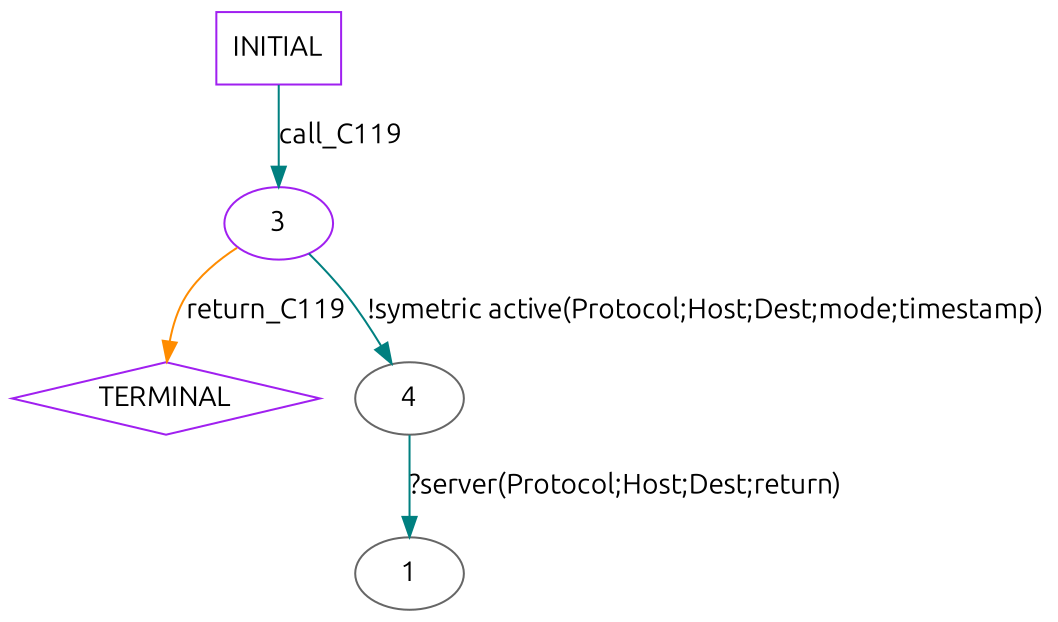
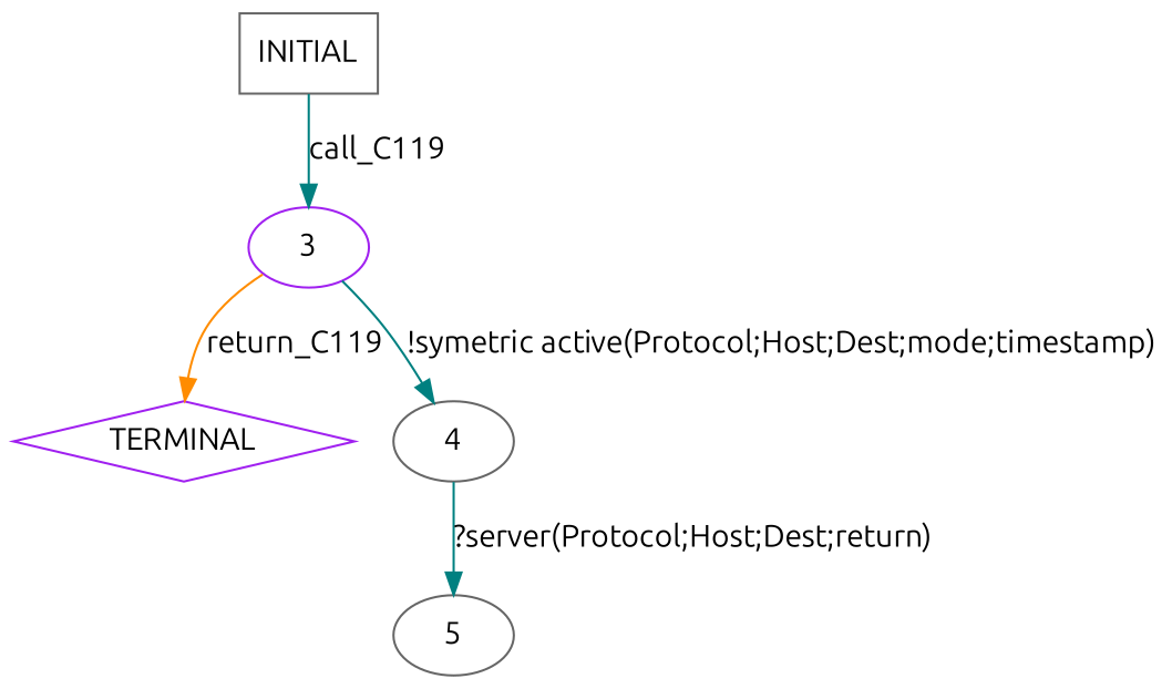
  digraph {
    fontname=Ubuntu
    node [color=gray40 fontname=Ubuntu]
    edge [color=teal fontname=Ubuntu]
-   n1 [color=purple label=INITIAL shape=box]
+   n1 [label=INITIAL shape=box]
    n2 [color=purple label=3]
    n3 [color=purple label=TERMINAL shape=diamond]
    n4 [label=4]
-   n5 [label=1]
+   n5 [label=5]
    n1 -> n2 [label=call_C119]
    n2 -> n3 [color=darkorange label=return_C119]
    n2 -> n4 [label="!symetric active(Protocol;Host;Dest;mode;timestamp)"]
    n4 -> n5 [label="?server(Protocol;Host;Dest;return)"]
  }
